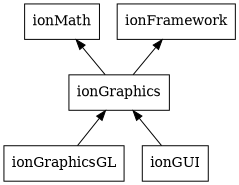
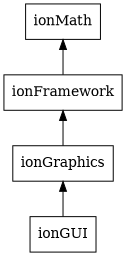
  digraph {
    node [shape=box]
    edge [dir=back]
    ionMath
    ionFramework
    ionGraphics
-   ionGraphicsGL
    ionGUI
-   ionMath -> ionGraphics
+   ionMath -> ionFramework
    ionFramework -> ionGraphics
-   ionGraphics -> ionGraphicsGL
    ionGraphics -> ionGUI
  }
